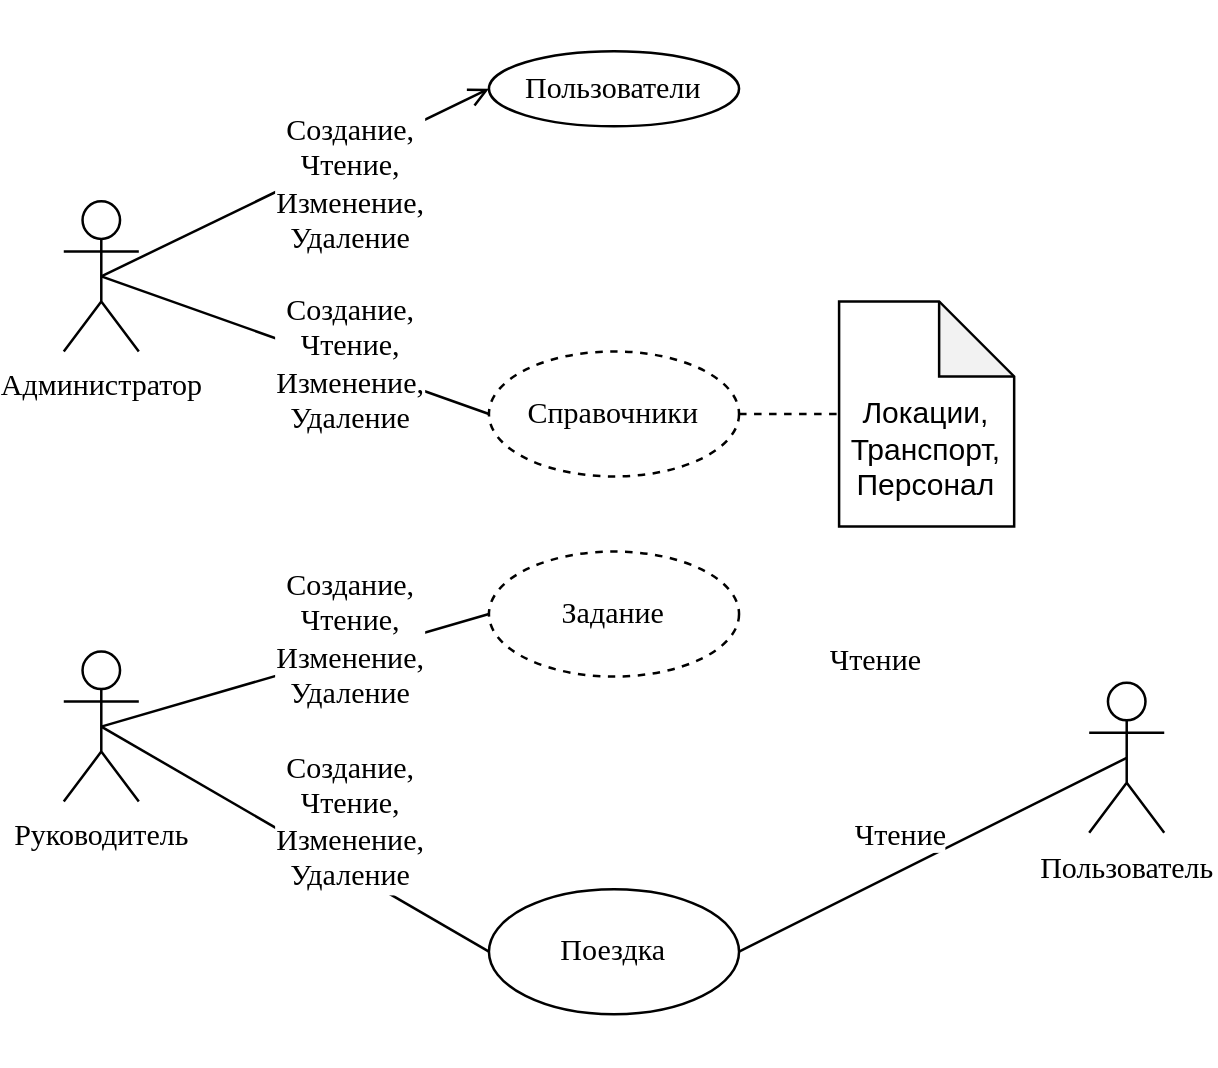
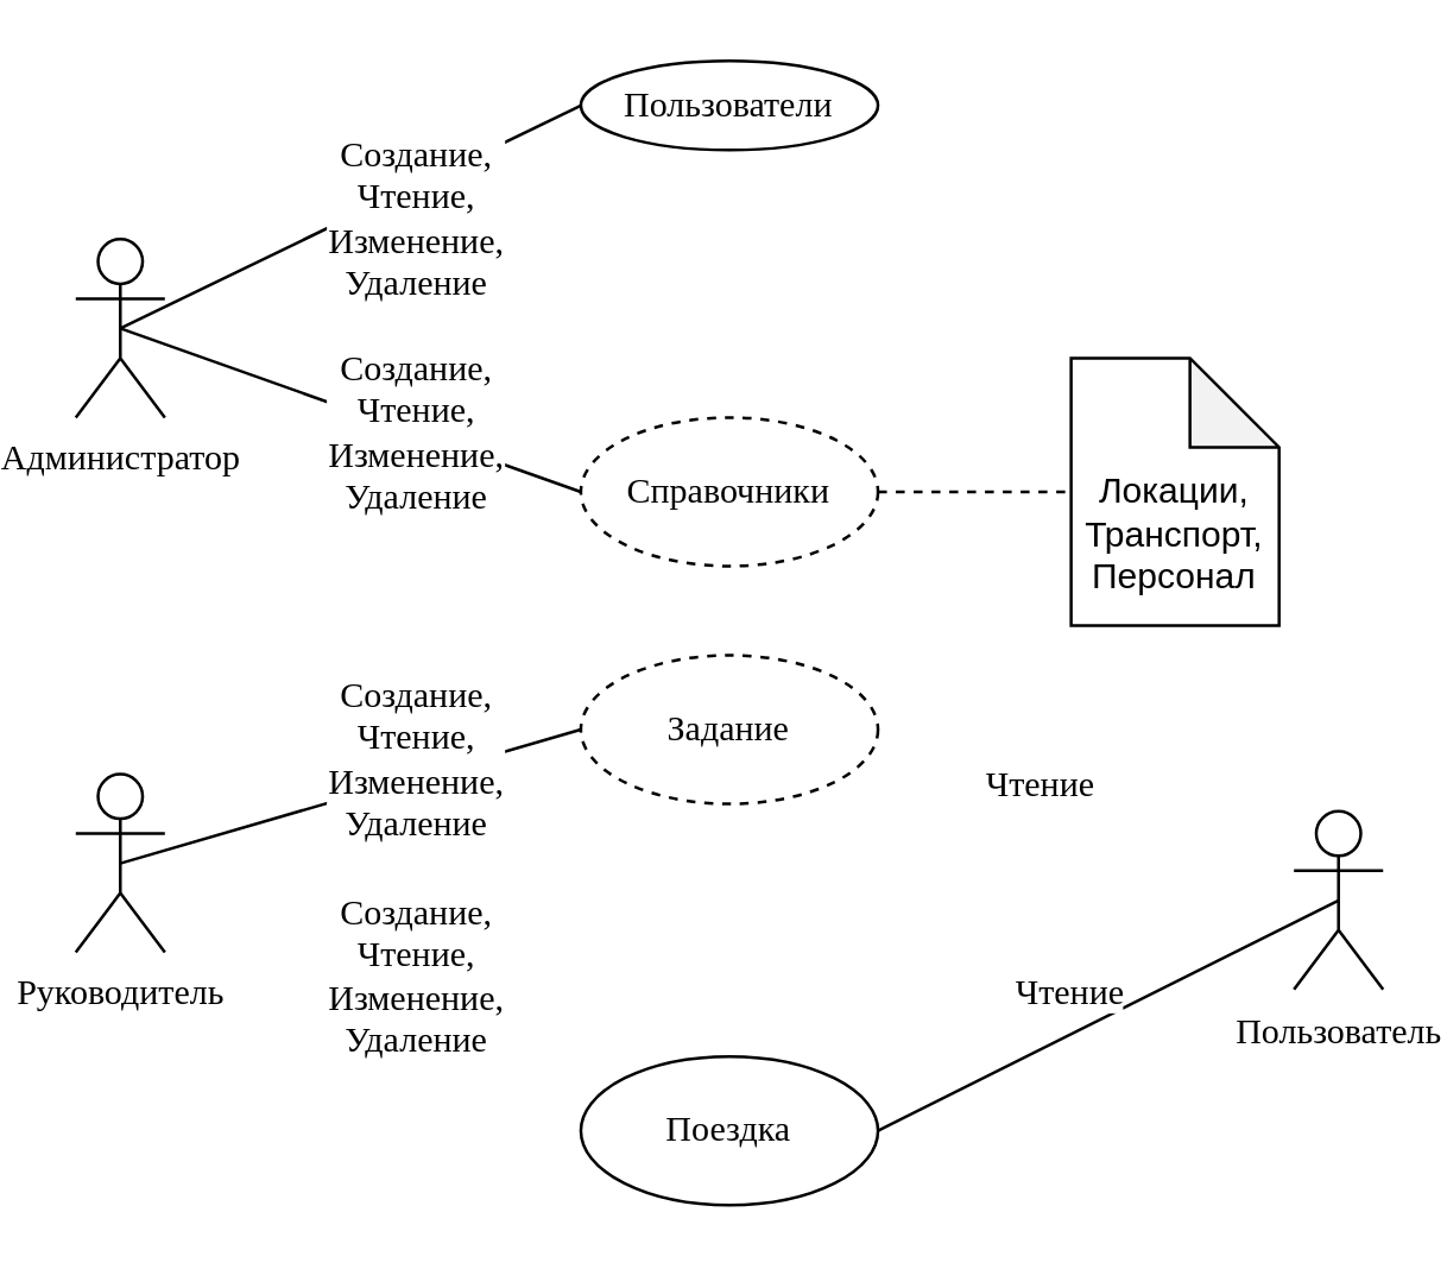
  <mxCell id="0" />
  <mxCell id="1" parent="0" />
  <mxCell id="2" value="Администратор" style="shape=umlActor;verticalLabelPosition=bottom;labelBackgroundColor=#ffffff;verticalAlign=top;html=1;outlineConnect=0;fontFamily=Tahoma;" vertex="1" parent="1"><mxGeometry x="20" y="80" width="30" height="60" as="geometry" /></mxCell>
  <mxCell id="3" value="Пользователи" style="ellipse;whiteSpace=wrap;html=1;fontFamily=Tahoma;" vertex="1" parent="1"><mxGeometry x="190" y="20" width="100" height="30" as="geometry" /></mxCell>
- <mxCell id="4" style="edgeStyle=none;rounded=0;orthogonalLoop=1;jettySize=auto;html=1;exitX=0.5;exitY=0.5;exitDx=0;exitDy=0;entryX=0;entryY=0.5;entryDx=0;entryDy=0;fontFamily=Tahoma;fontSize=10;fontColor=#000099;endArrow=open;endFill=0;exitPerimeter=0;" edge="1" parent="1" source="2" target="3"><mxGeometry relative="1" as="geometry"><mxPoint x="-95" y="112.5" as="sourcePoint" /><mxPoint x="100" y="65" as="targetPoint" /></mxGeometry></mxCell>
+ <mxCell id="4" style="edgeStyle=none;rounded=0;orthogonalLoop=1;jettySize=auto;html=1;exitX=0.5;exitY=0.5;exitDx=0;exitDy=0;entryX=0;entryY=0.5;entryDx=0;entryDy=0;fontFamily=Tahoma;fontSize=10;fontColor=#000099;endArrow=none;endFill=0;exitPerimeter=0;" edge="1" parent="1" source="2" target="3"><mxGeometry relative="1" as="geometry"><mxPoint x="-95" y="112.5" as="sourcePoint" /><mxPoint x="100" y="65" as="targetPoint" /></mxGeometry></mxCell>
  <mxCell id="5" style="edgeStyle=none;rounded=0;orthogonalLoop=1;jettySize=auto;html=1;entryX=0;entryY=0.5;entryDx=0;entryDy=0;endArrow=none;endFill=0;exitX=0.5;exitY=0.5;exitDx=0;exitDy=0;exitPerimeter=0;" edge="1" parent="1" source="2" target="8"><mxGeometry relative="1" as="geometry"><mxPoint x="-5" y="135" as="sourcePoint" /><mxPoint x="207.5" y="162.5" as="targetPoint" /></mxGeometry></mxCell>
  <mxCell id="6" value="&lt;span style=&quot;color: rgb(0, 0, 0); font-family: tahoma; font-size: 12px; font-style: normal; font-weight: 400; letter-spacing: normal; text-indent: 0px; text-transform: none; word-spacing: 0px; display: inline; float: none;&quot;&gt;Создание,&lt;br&gt;Чтение,&lt;br&gt;Изменение,&lt;br&gt;Удаление&lt;br&gt;&lt;/span&gt;" style="text;whiteSpace=wrap;html=1;align=center;labelBackgroundColor=#FFFFFF;" vertex="1" parent="1"><mxGeometry x="90" y="37.5" width="90" height="72.5" as="geometry" /></mxCell>
  <mxCell id="7" style="edgeStyle=none;rounded=0;orthogonalLoop=1;jettySize=auto;html=1;exitX=1;exitY=0.5;exitDx=0;exitDy=0;entryX=0;entryY=0.5;entryDx=0;entryDy=0;entryPerimeter=0;endArrow=none;endFill=0;dashed=1;" edge="1" parent="1" source="8" target="18"><mxGeometry relative="1" as="geometry" /></mxCell>
  <mxCell id="8" value="Справочники" style="ellipse;whiteSpace=wrap;html=1;fontFamily=Tahoma;dashed=1;" vertex="1" parent="1"><mxGeometry x="190" y="140" width="100" height="50" as="geometry" /></mxCell>
  <mxCell id="9" style="rounded=0;orthogonalLoop=1;jettySize=auto;html=1;exitX=0.5;exitY=0.5;exitDx=0;exitDy=0;exitPerimeter=0;entryX=0;entryY=0.5;entryDx=0;entryDy=0;endArrow=none;endFill=0;" edge="1" parent="1" source="11" target="12"><mxGeometry relative="1" as="geometry" /></mxCell>
- <mxCell id="10" style="edgeStyle=none;rounded=0;orthogonalLoop=1;jettySize=auto;html=1;exitX=0.5;exitY=0.5;exitDx=0;exitDy=0;exitPerimeter=0;entryX=0;entryY=0.5;entryDx=0;entryDy=0;endArrow=none;endFill=0;" edge="1" parent="1" source="11" target="13"><mxGeometry relative="1" as="geometry" /></mxCell>
  <mxCell id="11" value="Руководитель" style="shape=umlActor;verticalLabelPosition=bottom;labelBackgroundColor=#ffffff;verticalAlign=top;html=1;outlineConnect=0;fontFamily=Tahoma;" vertex="1" parent="1"><mxGeometry x="20" y="260" width="30" height="60" as="geometry" /></mxCell>
  <mxCell id="12" value="Задание" style="ellipse;whiteSpace=wrap;html=1;fontFamily=Tahoma;dashed=1;" vertex="1" parent="1"><mxGeometry x="190" y="220" width="100" height="50" as="geometry" /></mxCell>
  <mxCell id="13" value="Поездка" style="ellipse;whiteSpace=wrap;html=1;fontFamily=Tahoma;" vertex="1" parent="1"><mxGeometry x="190" y="355" width="100" height="50" as="geometry" /></mxCell>
  <mxCell id="14" style="edgeStyle=none;rounded=0;orthogonalLoop=1;jettySize=auto;html=1;exitX=0.5;exitY=0.5;exitDx=0;exitDy=0;exitPerimeter=0;entryX=1;entryY=0.5;entryDx=0;entryDy=0;endArrow=none;endFill=0;" edge="1" parent="1" source="15" target="13"><mxGeometry relative="1" as="geometry" /></mxCell>
  <mxCell id="15" value="Пользователь" style="shape=umlActor;verticalLabelPosition=bottom;labelBackgroundColor=#ffffff;verticalAlign=top;html=1;outlineConnect=0;fontFamily=Tahoma;" vertex="1" parent="1"><mxGeometry x="430" y="272.5" width="30" height="60" as="geometry" /></mxCell>
  <mxCell id="16" value="&lt;span style=&quot;color: rgb(0, 0, 0); font-family: tahoma; font-size: 12px; font-style: normal; font-weight: 400; letter-spacing: normal; text-indent: 0px; text-transform: none; word-spacing: 0px; display: inline; float: none;&quot;&gt;Чтение&lt;br&gt;&lt;/span&gt;" style="text;whiteSpace=wrap;html=1;align=center;labelBackgroundColor=#ffffff;" vertex="1" parent="1"><mxGeometry x="310" y="250" width="70" height="30" as="geometry" /></mxCell>
  <mxCell id="17" value="&lt;span style=&quot;color: rgb(0, 0, 0); font-family: tahoma; font-size: 12px; font-style: normal; font-weight: 400; letter-spacing: normal; text-indent: 0px; text-transform: none; word-spacing: 0px; display: inline; float: none;&quot;&gt;Чтение&lt;br&gt;&lt;/span&gt;" style="text;whiteSpace=wrap;html=1;align=center;labelBackgroundColor=#ffffff;" vertex="1" parent="1"><mxGeometry x="320" y="320" width="70" height="30" as="geometry" /></mxCell>
- <mxCell id="18" value="&lt;br&gt;&lt;br&gt;Локации,&lt;br&gt;Транспорт,&lt;br&gt;Персонал" style="shape=note;whiteSpace=wrap;html=1;backgroundOutline=1;darkOpacity=0.05;align=center;" vertex="1" parent="1"><mxGeometry x="330" y="120" width="70" height="90" as="geometry" /></mxCell>
+ <mxCell id="18" value="&lt;br&gt;&lt;br&gt;Локации,&lt;br&gt;Транспорт,&lt;br&gt;Персонал" style="shape=note;whiteSpace=wrap;html=1;backgroundOutline=1;darkOpacity=0.05;align=center;" vertex="1" parent="1"><mxGeometry x="355" y="120" width="70" height="90" as="geometry" /></mxCell>
  <mxCell id="19" style="edgeStyle=none;rounded=0;orthogonalLoop=1;jettySize=auto;html=1;exitX=0;exitY=0;exitDx=70;exitDy=55;exitPerimeter=0;dashed=1;endArrow=none;endFill=0;" edge="1" parent="1" source="18" target="18"><mxGeometry relative="1" as="geometry" /></mxCell>
  <mxCell id="20" value="&lt;span style=&quot;color: rgb(0, 0, 0); font-family: tahoma; font-size: 12px; font-style: normal; font-weight: 400; letter-spacing: normal; text-indent: 0px; text-transform: none; word-spacing: 0px; display: inline; float: none;&quot;&gt;Создание,&lt;br&gt;Чтение,&lt;br&gt;Изменение,&lt;br&gt;Удаление&lt;br&gt;&lt;/span&gt;" style="text;whiteSpace=wrap;html=1;align=center;labelBackgroundColor=#ffffff;" vertex="1" parent="1"><mxGeometry x="90" y="110" width="90" height="72.5" as="geometry" /></mxCell>
  <mxCell id="21" value="&lt;span style=&quot;color: rgb(0, 0, 0); font-family: tahoma; font-size: 12px; font-style: normal; font-weight: 400; letter-spacing: normal; text-indent: 0px; text-transform: none; word-spacing: 0px; display: inline; float: none;&quot;&gt;Создание,&lt;br&gt;Чтение,&lt;br&gt;Изменение,&lt;br&gt;Удаление&lt;br&gt;&lt;/span&gt;" style="text;whiteSpace=wrap;html=1;align=center;labelBackgroundColor=#ffffff;" vertex="1" parent="1"><mxGeometry x="90" y="220" width="90" height="72.5" as="geometry" /></mxCell>
  <mxCell id="22" value="&lt;span style=&quot;color: rgb(0, 0, 0); font-family: tahoma; font-size: 12px; font-style: normal; font-weight: 400; letter-spacing: normal; text-indent: 0px; text-transform: none; word-spacing: 0px; display: inline; float: none;&quot;&gt;Создание,&lt;br&gt;Чтение,&lt;br&gt;Изменение,&lt;br&gt;Удаление&lt;br&gt;&lt;/span&gt;" style="text;whiteSpace=wrap;html=1;align=center;labelBackgroundColor=#ffffff;" vertex="1" parent="1"><mxGeometry x="90" y="292.5" width="90" height="72.5" as="geometry" /></mxCell>
